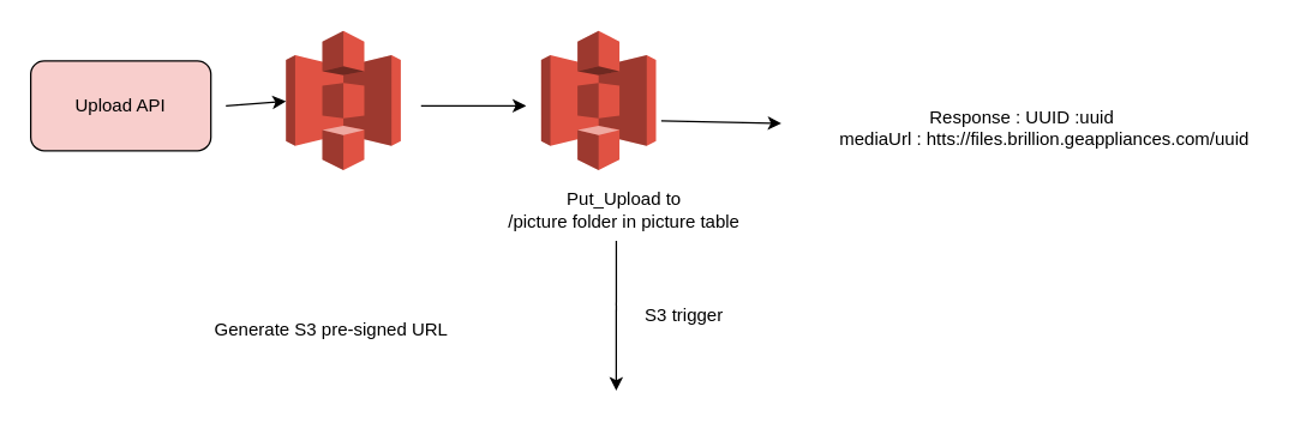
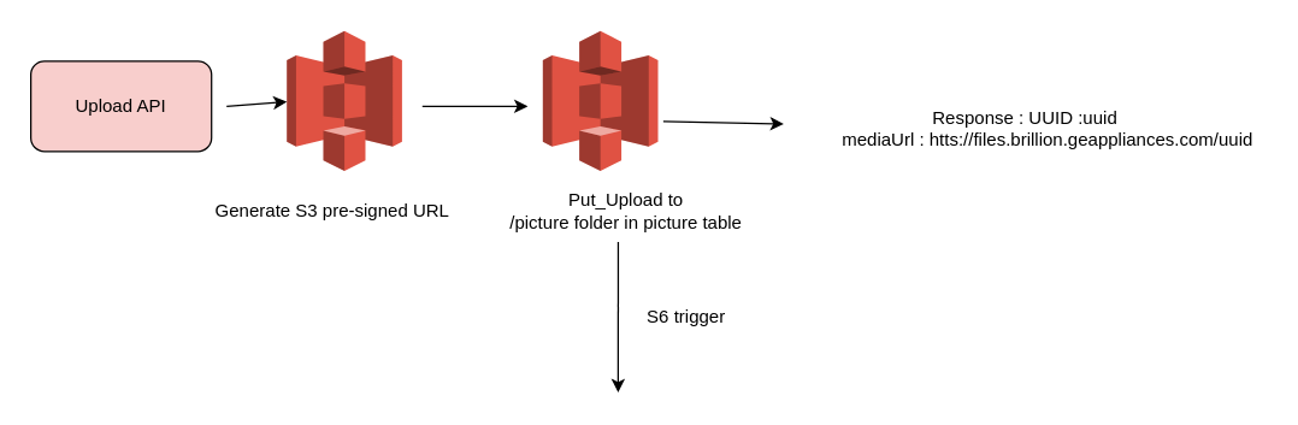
  <mxCell id="0" />
  <mxCell id="1" parent="0" />
  <mxCell id="2" value="" style="outlineConnect=0;dashed=0;verticalLabelPosition=bottom;verticalAlign=top;align=center;html=1;shape=mxgraph.aws3.s3;fillColor=#E05243;gradientColor=none;" vertex="1" parent="1"><mxGeometry x="190" y="20" width="76.5" height="93" as="geometry" /></mxCell>
- <mxCell id="3" value="Generate S3 pre-signed URL" style="text;html=1;align=center;verticalAlign=middle;resizable=0;points=[];autosize=1;" vertex="1" parent="1"><mxGeometry x="135" y="210" width="170" height="20" as="geometry" /></mxCell>
+ <mxCell id="3" value="Generate S3 pre-signed URL" style="text;html=1;align=center;verticalAlign=middle;resizable=0;points=[];autosize=1;" vertex="1" parent="1"><mxGeometry x="135" y="130" width="170" height="20" as="geometry" /></mxCell>
  <mxCell id="4" value="" style="outlineConnect=0;dashed=0;verticalLabelPosition=bottom;verticalAlign=top;align=center;html=1;shape=mxgraph.aws3.s3;fillColor=#E05243;gradientColor=none;" vertex="1" parent="1"><mxGeometry x="360" y="20" width="76.5" height="93" as="geometry" /></mxCell>
  <mxCell id="5" value="Put_Upload to &lt;br&gt;/picture folder in picture table" style="text;html=1;align=center;verticalAlign=middle;resizable=0;points=[];autosize=1;" vertex="1" parent="1"><mxGeometry x="330" y="125" width="170" height="30" as="geometry" /></mxCell>
  <mxCell id="6" value="Response : UUID :uuid&lt;br&gt;&amp;nbsp; &amp;nbsp; &amp;nbsp; &amp;nbsp; &amp;nbsp;mediaUrl : htts://files.brillion.geappliances.com/uuid" style="text;html=1;align=center;verticalAlign=middle;resizable=0;points=[];autosize=1;" vertex="1" parent="1"><mxGeometry x="520" y="70" width="320" height="30" as="geometry" /></mxCell>
  <mxCell id="7" value="" style="endArrow=classic;html=1;exitX=0.471;exitY=1.167;exitDx=0;exitDy=0;exitPerimeter=0;" edge="1" parent="1" source="5"><mxGeometry width="50" height="50" relative="1" as="geometry"><mxPoint x="540" y="270" as="sourcePoint" /><mxPoint x="410" y="260" as="targetPoint" /></mxGeometry></mxCell>
- <mxCell id="8" value="S3 trigger" style="text;html=1;align=center;verticalAlign=middle;resizable=0;points=[];autosize=1;" vertex="1" parent="1"><mxGeometry x="420" y="200" width="70" height="20" as="geometry" /></mxCell>
+ <mxCell id="8" value="S6 trigger" style="text;html=1;align=center;verticalAlign=middle;resizable=0;points=[];autosize=1;" vertex="1" parent="1"><mxGeometry x="420" y="200" width="70" height="20" as="geometry" /></mxCell>
  <mxCell id="9" value="" style="endArrow=classic;html=1;" edge="1" parent="1" target="6"><mxGeometry width="50" height="50" relative="1" as="geometry"><mxPoint x="440" y="80" as="sourcePoint" /><mxPoint x="540" y="80" as="targetPoint" /></mxGeometry></mxCell>
  <mxCell id="10" value="" style="endArrow=classic;html=1;" edge="1" parent="1"><mxGeometry width="50" height="50" relative="1" as="geometry"><mxPoint x="280" y="70" as="sourcePoint" /><mxPoint x="350" y="70" as="targetPoint" /></mxGeometry></mxCell>
  <mxCell id="11" value="Upload API" style="rounded=1;whiteSpace=wrap;html=1;fillColor=#f8cecc;" vertex="1" parent="1"><mxGeometry x="20" y="40" width="120" height="60" as="geometry" /></mxCell>
  <mxCell id="12" value="" style="endArrow=classic;html=1;entryX=0;entryY=0.505;entryDx=0;entryDy=0;entryPerimeter=0;" edge="1" parent="1" target="2"><mxGeometry width="50" height="50" relative="1" as="geometry"><mxPoint x="150" y="70" as="sourcePoint" /><mxPoint x="180" y="67" as="targetPoint" /></mxGeometry></mxCell>
